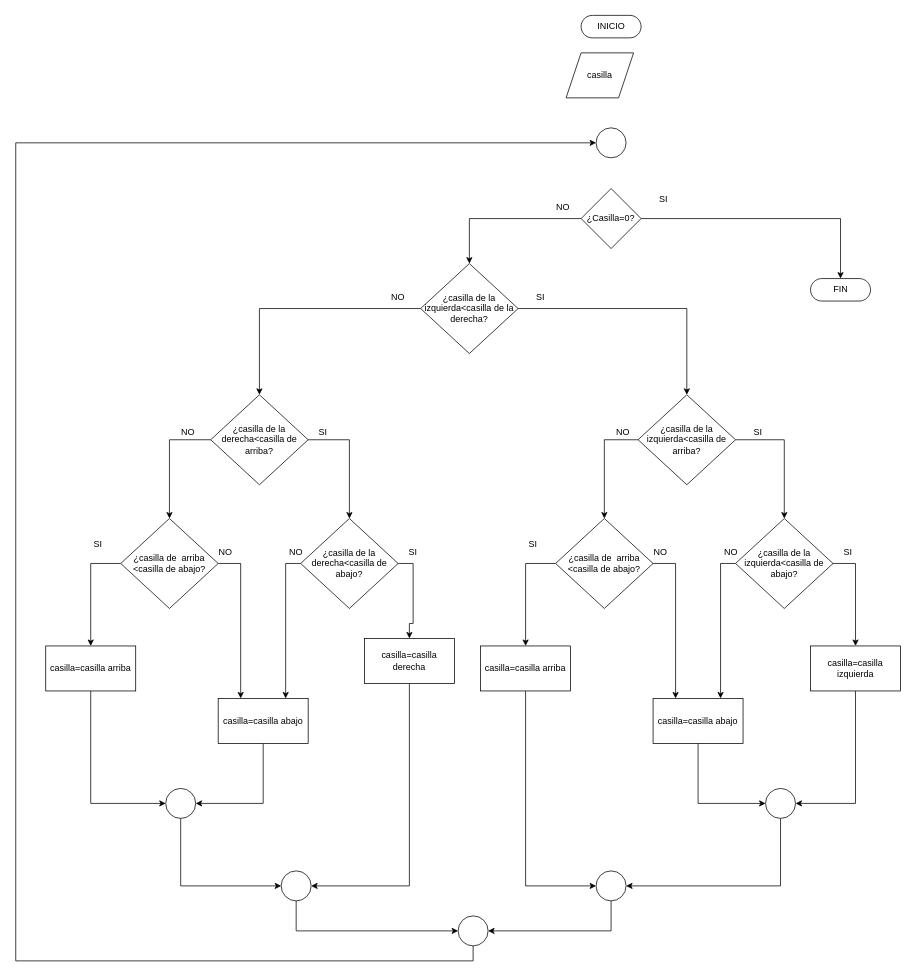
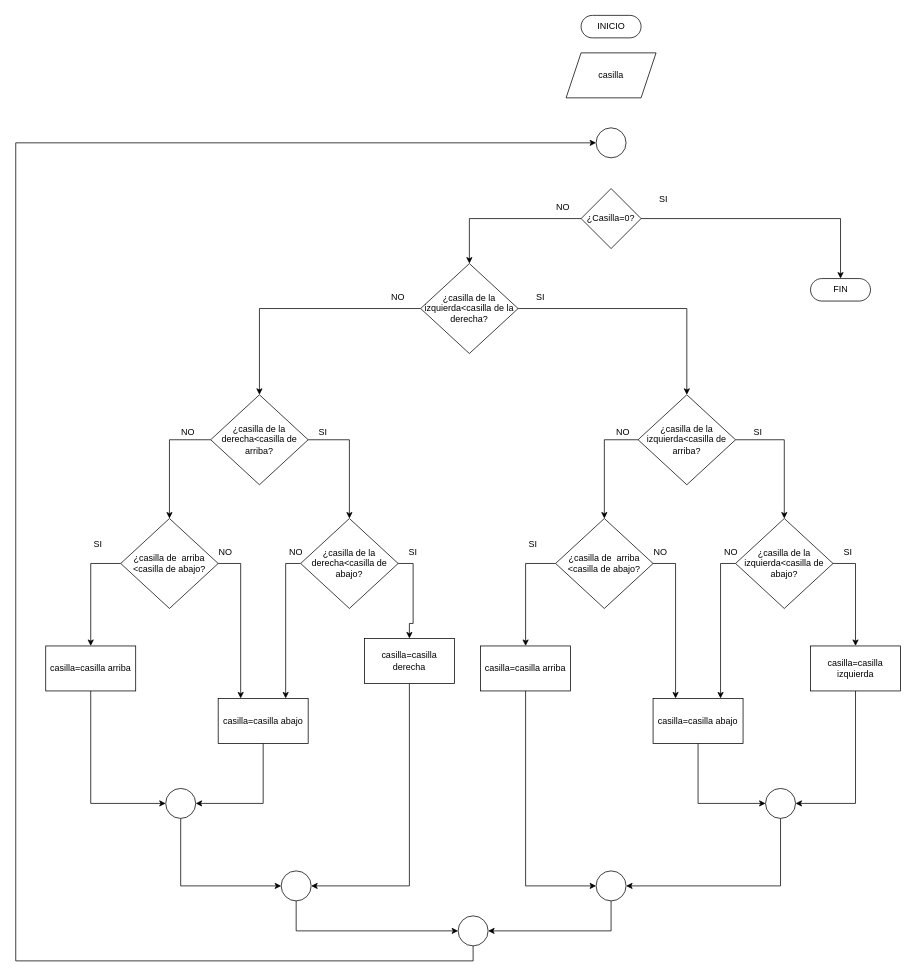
  <mxCell id="0" />
  <mxCell id="1" parent="0" />
  <mxCell id="2" style="edgeStyle=orthogonalEdgeStyle;rounded=0;orthogonalLoop=1;jettySize=auto;html=1;exitX=0;exitY=0.5;exitDx=0;exitDy=0;entryX=0.5;entryY=0;entryDx=0;entryDy=0;" edge="1" parent="1" source="4" target="7"><mxGeometry relative="1" as="geometry" /></mxCell>
  <mxCell id="3" style="edgeStyle=orthogonalEdgeStyle;rounded=0;orthogonalLoop=1;jettySize=auto;html=1;exitX=1;exitY=0.5;exitDx=0;exitDy=0;entryX=0.5;entryY=0.5;entryDx=0;entryDy=-15;entryPerimeter=0;" edge="1" parent="1" source="4" target="63"><mxGeometry relative="1" as="geometry" /></mxCell>
  <mxCell id="4" value="¿Casilla=0?" style="rhombus;whiteSpace=wrap;html=1;" vertex="1" parent="1"><mxGeometry x="774" y="251" width="80" height="80" as="geometry" /></mxCell>
  <mxCell id="5" style="edgeStyle=orthogonalEdgeStyle;rounded=0;orthogonalLoop=1;jettySize=auto;html=1;exitX=1;exitY=0.5;exitDx=0;exitDy=0;" edge="1" parent="1" source="7" target="10"><mxGeometry relative="1" as="geometry" /></mxCell>
  <mxCell id="6" style="edgeStyle=orthogonalEdgeStyle;rounded=0;orthogonalLoop=1;jettySize=auto;html=1;exitX=0;exitY=0.5;exitDx=0;exitDy=0;" edge="1" parent="1" source="7" target="33"><mxGeometry relative="1" as="geometry" /></mxCell>
  <mxCell id="7" value="¿casilla de la izquierda&amp;lt;casilla de la derecha?" style="rhombus;whiteSpace=wrap;html=1;" vertex="1" parent="1"><mxGeometry x="560" y="351" width="130" height="120" as="geometry" /></mxCell>
  <mxCell id="8" style="edgeStyle=orthogonalEdgeStyle;rounded=0;orthogonalLoop=1;jettySize=auto;html=1;exitX=1;exitY=0.5;exitDx=0;exitDy=0;" edge="1" parent="1" source="10" target="13"><mxGeometry relative="1" as="geometry" /></mxCell>
  <mxCell id="9" style="edgeStyle=orthogonalEdgeStyle;rounded=0;orthogonalLoop=1;jettySize=auto;html=1;exitX=0;exitY=0.5;exitDx=0;exitDy=0;" edge="1" parent="1" source="10" target="20"><mxGeometry relative="1" as="geometry" /></mxCell>
  <mxCell id="10" value="¿casilla de la izquierda&amp;lt;casilla de arriba?" style="rhombus;whiteSpace=wrap;html=1;" vertex="1" parent="1"><mxGeometry x="850" y="526" width="130" height="120" as="geometry" /></mxCell>
  <mxCell id="11" style="edgeStyle=orthogonalEdgeStyle;rounded=0;orthogonalLoop=1;jettySize=auto;html=1;exitX=1;exitY=0.5;exitDx=0;exitDy=0;" edge="1" parent="1" source="13" target="15"><mxGeometry relative="1" as="geometry" /></mxCell>
  <mxCell id="12" style="edgeStyle=orthogonalEdgeStyle;rounded=0;orthogonalLoop=1;jettySize=auto;html=1;exitX=0;exitY=0.5;exitDx=0;exitDy=0;entryX=0.75;entryY=0;entryDx=0;entryDy=0;" edge="1" parent="1" source="13" target="17"><mxGeometry relative="1" as="geometry" /></mxCell>
  <mxCell id="13" value="¿casilla de la izquierda&amp;lt;casilla de abajo?" style="rhombus;whiteSpace=wrap;html=1;" vertex="1" parent="1"><mxGeometry x="980" y="691" width="130" height="120" as="geometry" /></mxCell>
  <mxCell id="14" style="edgeStyle=orthogonalEdgeStyle;rounded=0;orthogonalLoop=1;jettySize=auto;html=1;exitX=0.5;exitY=1;exitDx=0;exitDy=0;entryX=1;entryY=0.5;entryDx=0;entryDy=0;" edge="1" parent="1" source="15" target="57"><mxGeometry relative="1" as="geometry" /></mxCell>
  <mxCell id="15" value="casilla=casilla izquierda" style="rounded=0;whiteSpace=wrap;html=1;" vertex="1" parent="1"><mxGeometry x="1080" y="861" width="120" height="60" as="geometry" /></mxCell>
  <mxCell id="16" style="edgeStyle=orthogonalEdgeStyle;rounded=0;orthogonalLoop=1;jettySize=auto;html=1;exitX=0.5;exitY=1;exitDx=0;exitDy=0;entryX=0;entryY=0.5;entryDx=0;entryDy=0;" edge="1" parent="1" source="17" target="57"><mxGeometry relative="1" as="geometry" /></mxCell>
  <mxCell id="17" value="casilla=casilla abajo" style="rounded=0;whiteSpace=wrap;html=1;" vertex="1" parent="1"><mxGeometry x="870" y="931" width="120" height="60" as="geometry" /></mxCell>
  <mxCell id="18" style="edgeStyle=orthogonalEdgeStyle;rounded=0;orthogonalLoop=1;jettySize=auto;html=1;exitX=1;exitY=0.5;exitDx=0;exitDy=0;entryX=0.25;entryY=0;entryDx=0;entryDy=0;" edge="1" parent="1" source="20" target="17"><mxGeometry relative="1" as="geometry" /></mxCell>
  <mxCell id="19" style="edgeStyle=orthogonalEdgeStyle;rounded=0;orthogonalLoop=1;jettySize=auto;html=1;exitX=0;exitY=0.5;exitDx=0;exitDy=0;entryX=0.5;entryY=0;entryDx=0;entryDy=0;" edge="1" parent="1" source="20" target="24"><mxGeometry relative="1" as="geometry" /></mxCell>
  <mxCell id="20" value="¿casilla de&amp;nbsp; arriba &amp;lt;casilla de abajo?" style="rhombus;whiteSpace=wrap;html=1;" vertex="1" parent="1"><mxGeometry x="740" y="691" width="130" height="120" as="geometry" /></mxCell>
  <mxCell id="21" value="SI" style="text;html=1;strokeColor=none;fillColor=none;align=center;verticalAlign=middle;whiteSpace=wrap;rounded=0;" vertex="1" parent="1"><mxGeometry x="1100" y="721" width="60" height="30" as="geometry" /></mxCell>
  <mxCell id="22" value="SI" style="text;html=1;strokeColor=none;fillColor=none;align=center;verticalAlign=middle;whiteSpace=wrap;rounded=0;" vertex="1" parent="1"><mxGeometry x="680" y="711" width="60" height="30" as="geometry" /></mxCell>
  <mxCell id="23" style="edgeStyle=orthogonalEdgeStyle;rounded=0;orthogonalLoop=1;jettySize=auto;html=1;exitX=0.5;exitY=1;exitDx=0;exitDy=0;entryX=0;entryY=0.5;entryDx=0;entryDy=0;" edge="1" parent="1" source="24" target="59"><mxGeometry relative="1" as="geometry" /></mxCell>
  <mxCell id="24" value="casilla=casilla arriba" style="rounded=0;whiteSpace=wrap;html=1;" vertex="1" parent="1"><mxGeometry x="640" y="861" width="120" height="60" as="geometry" /></mxCell>
  <mxCell id="25" value="NO" style="text;html=1;strokeColor=none;fillColor=none;align=center;verticalAlign=middle;whiteSpace=wrap;rounded=0;" vertex="1" parent="1"><mxGeometry x="944" y="721" width="60" height="30" as="geometry" /></mxCell>
  <mxCell id="26" value="NO" style="text;html=1;strokeColor=none;fillColor=none;align=center;verticalAlign=middle;whiteSpace=wrap;rounded=0;" vertex="1" parent="1"><mxGeometry x="850" y="721" width="60" height="30" as="geometry" /></mxCell>
  <mxCell id="27" value="NO" style="text;html=1;strokeColor=none;fillColor=none;align=center;verticalAlign=middle;whiteSpace=wrap;rounded=0;" vertex="1" parent="1"><mxGeometry x="800" y="561" width="60" height="30" as="geometry" /></mxCell>
  <mxCell id="28" value="NO" style="text;html=1;strokeColor=none;fillColor=none;align=center;verticalAlign=middle;whiteSpace=wrap;rounded=0;" vertex="1" parent="1"><mxGeometry x="500" y="381" width="60" height="30" as="geometry" /></mxCell>
  <mxCell id="29" value="SI" style="text;html=1;strokeColor=none;fillColor=none;align=center;verticalAlign=middle;whiteSpace=wrap;rounded=0;" vertex="1" parent="1"><mxGeometry x="980" y="561" width="60" height="30" as="geometry" /></mxCell>
  <mxCell id="30" value="SI" style="text;html=1;strokeColor=none;fillColor=none;align=center;verticalAlign=middle;whiteSpace=wrap;rounded=0;" vertex="1" parent="1"><mxGeometry x="690" y="381" width="60" height="30" as="geometry" /></mxCell>
  <mxCell id="31" style="edgeStyle=orthogonalEdgeStyle;rounded=0;orthogonalLoop=1;jettySize=auto;html=1;exitX=1;exitY=0.5;exitDx=0;exitDy=0;entryX=0.5;entryY=0;entryDx=0;entryDy=0;" edge="1" parent="1" source="33" target="36"><mxGeometry relative="1" as="geometry" /></mxCell>
  <mxCell id="32" style="edgeStyle=orthogonalEdgeStyle;rounded=0;orthogonalLoop=1;jettySize=auto;html=1;exitX=0;exitY=0.5;exitDx=0;exitDy=0;" edge="1" parent="1" source="33" target="43"><mxGeometry relative="1" as="geometry" /></mxCell>
  <mxCell id="33" value="¿casilla de la derecha&amp;lt;casilla de arriba?" style="rhombus;whiteSpace=wrap;html=1;" vertex="1" parent="1"><mxGeometry x="280" y="526" width="130" height="120" as="geometry" /></mxCell>
  <mxCell id="34" style="edgeStyle=orthogonalEdgeStyle;rounded=0;orthogonalLoop=1;jettySize=auto;html=1;exitX=1;exitY=0.5;exitDx=0;exitDy=0;" edge="1" parent="1" source="36" target="38"><mxGeometry relative="1" as="geometry" /></mxCell>
  <mxCell id="35" style="edgeStyle=orthogonalEdgeStyle;rounded=0;orthogonalLoop=1;jettySize=auto;html=1;exitX=0;exitY=0.5;exitDx=0;exitDy=0;entryX=0.75;entryY=0;entryDx=0;entryDy=0;" edge="1" parent="1" source="36" target="40"><mxGeometry relative="1" as="geometry" /></mxCell>
  <mxCell id="36" value="¿casilla de la derecha&amp;lt;casilla de abajo?" style="rhombus;whiteSpace=wrap;html=1;" vertex="1" parent="1"><mxGeometry y="691" width="130" height="120" as="geometry" x="400" /></mxCell>
  <mxCell id="37" style="edgeStyle=orthogonalEdgeStyle;rounded=0;orthogonalLoop=1;jettySize=auto;html=1;exitX=0.5;exitY=1;exitDx=0;exitDy=0;entryX=1;entryY=0.5;entryDx=0;entryDy=0;" edge="1" parent="1" source="38" target="55"><mxGeometry relative="1" as="geometry" /></mxCell>
  <mxCell id="38" value="casilla=casilla derecha" style="rounded=0;whiteSpace=wrap;html=1;" vertex="1" parent="1"><mxGeometry x="485" y="851" width="120" height="60" as="geometry" /></mxCell>
  <mxCell id="39" style="edgeStyle=orthogonalEdgeStyle;rounded=0;orthogonalLoop=1;jettySize=auto;html=1;exitX=0.5;exitY=1;exitDx=0;exitDy=0;entryX=1;entryY=0.5;entryDx=0;entryDy=0;" edge="1" parent="1" source="40" target="53"><mxGeometry relative="1" as="geometry" /></mxCell>
  <mxCell id="40" value="casilla=casilla abajo" style="rounded=0;whiteSpace=wrap;html=1;" vertex="1" parent="1"><mxGeometry x="290" y="931" width="120" height="60" as="geometry" /></mxCell>
  <mxCell id="41" style="edgeStyle=orthogonalEdgeStyle;rounded=0;orthogonalLoop=1;jettySize=auto;html=1;exitX=1;exitY=0.5;exitDx=0;exitDy=0;entryX=0.25;entryY=0;entryDx=0;entryDy=0;" edge="1" parent="1" source="43" target="40"><mxGeometry relative="1" as="geometry" /></mxCell>
  <mxCell id="42" style="edgeStyle=orthogonalEdgeStyle;rounded=0;orthogonalLoop=1;jettySize=auto;html=1;exitX=0;exitY=0.5;exitDx=0;exitDy=0;entryX=0.5;entryY=0;entryDx=0;entryDy=0;" edge="1" parent="1" source="43" target="47"><mxGeometry relative="1" as="geometry" /></mxCell>
  <mxCell id="43" value="¿casilla de&amp;nbsp; arriba &amp;lt;casilla de abajo?" style="rhombus;whiteSpace=wrap;html=1;" vertex="1" parent="1"><mxGeometry x="160" y="691" width="130" height="120" as="geometry" /></mxCell>
  <mxCell id="44" value="SI" style="text;html=1;strokeColor=none;fillColor=none;align=center;verticalAlign=middle;whiteSpace=wrap;rounded=0;" vertex="1" parent="1"><mxGeometry x="520" y="721" width="60" height="30" as="geometry" /></mxCell>
  <mxCell id="45" value="SI" style="text;html=1;strokeColor=none;fillColor=none;align=center;verticalAlign=middle;whiteSpace=wrap;rounded=0;" vertex="1" parent="1"><mxGeometry x="100" y="711" width="60" height="30" as="geometry" /></mxCell>
  <mxCell id="46" style="edgeStyle=orthogonalEdgeStyle;rounded=0;orthogonalLoop=1;jettySize=auto;html=1;exitX=0.5;exitY=1;exitDx=0;exitDy=0;entryX=0;entryY=0.5;entryDx=0;entryDy=0;" edge="1" parent="1" source="47" target="53"><mxGeometry relative="1" as="geometry" /></mxCell>
  <mxCell id="47" value="casilla=casilla arriba" style="rounded=0;whiteSpace=wrap;html=1;" vertex="1" parent="1"><mxGeometry x="60" y="861" width="120" height="60" as="geometry" /></mxCell>
  <mxCell id="48" value="NO" style="text;html=1;strokeColor=none;fillColor=none;align=center;verticalAlign=middle;whiteSpace=wrap;rounded=0;" vertex="1" parent="1"><mxGeometry x="364" y="721" width="60" height="30" as="geometry" /></mxCell>
  <mxCell id="49" value="NO" style="text;html=1;strokeColor=none;fillColor=none;align=center;verticalAlign=middle;whiteSpace=wrap;rounded=0;" vertex="1" parent="1"><mxGeometry x="270" y="721" width="60" height="30" as="geometry" /></mxCell>
  <mxCell id="50" value="NO" style="text;html=1;strokeColor=none;fillColor=none;align=center;verticalAlign=middle;whiteSpace=wrap;rounded=0;" vertex="1" parent="1"><mxGeometry x="220" y="561" width="60" height="30" as="geometry" /></mxCell>
  <mxCell id="51" value="SI" style="text;html=1;strokeColor=none;fillColor=none;align=center;verticalAlign=middle;whiteSpace=wrap;rounded=0;" vertex="1" parent="1"><mxGeometry y="561" width="60" height="30" as="geometry" x="400" /></mxCell>
  <mxCell id="52" style="edgeStyle=orthogonalEdgeStyle;rounded=0;orthogonalLoop=1;jettySize=auto;html=1;exitX=0.5;exitY=1;exitDx=0;exitDy=0;entryX=0;entryY=0.5;entryDx=0;entryDy=0;" edge="1" parent="1" source="53" target="55"><mxGeometry relative="1" as="geometry" /></mxCell>
  <mxCell id="53" value="" style="ellipse;whiteSpace=wrap;html=1;aspect=fixed;" vertex="1" parent="1"><mxGeometry x="220" y="1051" width="40" height="40" as="geometry" /></mxCell>
  <mxCell id="54" style="edgeStyle=orthogonalEdgeStyle;rounded=0;orthogonalLoop=1;jettySize=auto;html=1;exitX=0.5;exitY=1;exitDx=0;exitDy=0;entryX=0;entryY=0.5;entryDx=0;entryDy=0;" edge="1" parent="1" source="55" target="61"><mxGeometry relative="1" as="geometry" /></mxCell>
  <mxCell id="55" value="" style="ellipse;whiteSpace=wrap;html=1;aspect=fixed;" vertex="1" parent="1"><mxGeometry x="374" y="1161" width="40" height="40" as="geometry" /></mxCell>
  <mxCell id="56" style="edgeStyle=orthogonalEdgeStyle;rounded=0;orthogonalLoop=1;jettySize=auto;html=1;exitX=0.5;exitY=1;exitDx=0;exitDy=0;entryX=1;entryY=0.5;entryDx=0;entryDy=0;" edge="1" parent="1" source="57" target="59"><mxGeometry relative="1" as="geometry" /></mxCell>
  <mxCell id="57" value="" style="ellipse;whiteSpace=wrap;html=1;aspect=fixed;" vertex="1" parent="1"><mxGeometry x="1020" y="1051" width="40" height="40" as="geometry" /></mxCell>
  <mxCell id="58" style="edgeStyle=orthogonalEdgeStyle;rounded=0;orthogonalLoop=1;jettySize=auto;html=1;entryX=1;entryY=0.5;entryDx=0;entryDy=0;" edge="1" parent="1" source="59" target="61"><mxGeometry relative="1" as="geometry"><Array as="points"><mxPoint x="814" y="1241" /></Array></mxGeometry></mxCell>
  <mxCell id="59" value="" style="ellipse;whiteSpace=wrap;html=1;aspect=fixed;" vertex="1" parent="1"><mxGeometry x="794" y="1161" width="40" height="40" as="geometry" /></mxCell>
  <mxCell id="60" style="edgeStyle=orthogonalEdgeStyle;rounded=0;orthogonalLoop=1;jettySize=auto;html=1;exitX=0.5;exitY=1;exitDx=0;exitDy=0;entryX=0;entryY=0.5;entryDx=0;entryDy=0;" edge="1" parent="1" source="61" target="67"><mxGeometry relative="1" as="geometry"><mxPoint x="810" y="230" as="targetPoint" /><Array as="points"><mxPoint x="630" y="1281" /><mxPoint x="20" y="1281" /><mxPoint x="20" y="190" /></Array></mxGeometry></mxCell>
  <mxCell id="61" value="" style="ellipse;whiteSpace=wrap;html=1;aspect=fixed;" vertex="1" parent="1"><mxGeometry x="610" y="1221" width="40" height="40" as="geometry" /></mxCell>
  <mxCell id="62" value="INICIO" style="html=1;dashed=0;whitespace=wrap;shape=mxgraph.dfd.start" vertex="1" parent="1"><mxGeometry x="774" y="20" width="80" height="30" as="geometry" /></mxCell>
  <mxCell id="63" value="FIN" style="html=1;dashed=0;whitespace=wrap;shape=mxgraph.dfd.start" vertex="1" parent="1"><mxGeometry x="1080" y="371" width="80" height="30" as="geometry" /></mxCell>
  <mxCell id="64" value="NO" style="text;html=1;strokeColor=none;fillColor=none;align=center;verticalAlign=middle;whiteSpace=wrap;rounded=0;" vertex="1" parent="1"><mxGeometry x="720" y="261" width="60" height="30" as="geometry" /></mxCell>
  <mxCell id="65" value="SI" style="text;html=1;strokeColor=none;fillColor=none;align=center;verticalAlign=middle;whiteSpace=wrap;rounded=0;" vertex="1" parent="1"><mxGeometry x="854" y="251" width="60" height="30" as="geometry" /></mxCell>
- <mxCell id="66" value="casilla" style="shape=parallelogram;perimeter=parallelogramPerimeter;whiteSpace=wrap;html=1;fixedSize=1;" vertex="1" parent="1"><mxGeometry x="754" y="70" width="90" height="60" as="geometry" /></mxCell>
+ <mxCell id="66" value="casilla" style="shape=parallelogram;perimeter=parallelogramPerimeter;whiteSpace=wrap;html=1;fixedSize=1;" vertex="1" parent="1"><mxGeometry x="754" y="70" width="120" height="60" as="geometry" /></mxCell>
  <mxCell id="67" value="" style="ellipse;whiteSpace=wrap;html=1;aspect=fixed;" vertex="1" parent="1"><mxGeometry x="794" y="170" width="40" height="40" as="geometry" /></mxCell>
